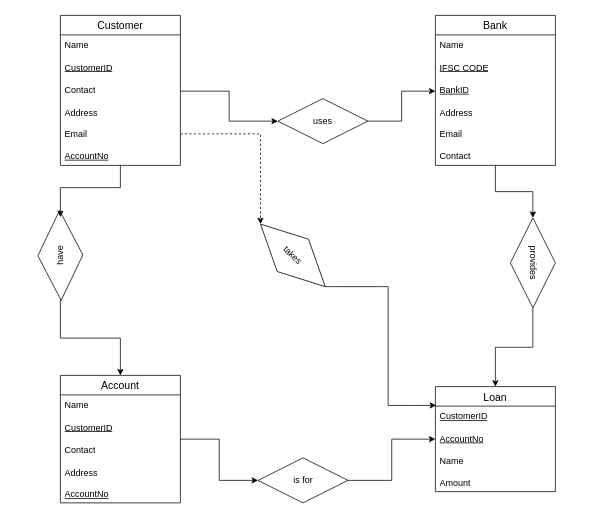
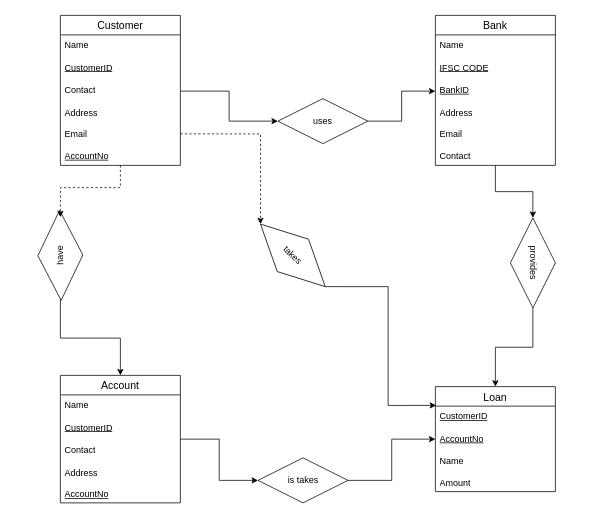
  <mxCell id="0" />
  <mxCell id="1" parent="0" />
  <mxCell id="2" style="edgeStyle=orthogonalEdgeStyle;rounded=0;orthogonalLoop=1;jettySize=auto;html=1;entryX=0;entryY=0.5;entryDx=0;entryDy=0;" parent="1" source="3" target="33" edge="1"><mxGeometry relative="1" as="geometry" /></mxCell>
  <mxCell id="3" value="Bank" style="swimlane;fontStyle=0;childLayout=stackLayout;horizontal=1;startSize=26;horizontalStack=0;resizeParent=1;resizeParentMax=0;resizeLast=0;collapsible=1;marginBottom=0;align=center;fontSize=14;" parent="1" vertex="1"><mxGeometry x="580" y="20" width="160" height="200" as="geometry"><mxRectangle x="590" y="40" width="70" height="30" as="alternateBounds" /></mxGeometry></mxCell>
  <mxCell id="4" value="Name" style="text;strokeColor=none;fillColor=none;spacingLeft=4;spacingRight=4;overflow=hidden;rotatable=0;points=[[0,0.5],[1,0.5]];portConstraint=eastwest;fontSize=12;whiteSpace=wrap;html=1;" parent="3" vertex="1"><mxGeometry y="26" width="160" height="30" as="geometry" /></mxCell>
  <mxCell id="5" value="&lt;u&gt;IFSC CODE&lt;/u&gt;" style="text;strokeColor=none;fillColor=none;spacingLeft=4;spacingRight=4;overflow=hidden;rotatable=0;points=[[0,0.5],[1,0.5]];portConstraint=eastwest;fontSize=12;whiteSpace=wrap;html=1;" parent="3" vertex="1"><mxGeometry y="56" width="160" height="30" as="geometry" /></mxCell>
  <mxCell id="6" value="&lt;u&gt;BankID&lt;/u&gt;" style="text;strokeColor=none;fillColor=none;spacingLeft=4;spacingRight=4;overflow=hidden;rotatable=0;points=[[0,0.5],[1,0.5]];portConstraint=eastwest;fontSize=12;whiteSpace=wrap;html=1;" parent="3" vertex="1"><mxGeometry y="86" width="160" height="30" as="geometry" /></mxCell>
  <mxCell id="7" value="&lt;div&gt;Address&lt;/div&gt;&lt;div&gt;&lt;br&gt;&lt;/div&gt;&lt;div&gt;Email&lt;/div&gt;&lt;div&gt;&lt;br&gt;&lt;/div&gt;&lt;div&gt;Contact&lt;/div&gt;&lt;div&gt;&lt;br&gt;&lt;/div&gt;" style="text;strokeColor=none;fillColor=none;spacingLeft=4;spacingRight=4;overflow=hidden;rotatable=0;points=[[0,0.5],[1,0.5]];portConstraint=eastwest;fontSize=12;whiteSpace=wrap;html=1;" parent="3" vertex="1"><mxGeometry y="116" width="160" height="84" as="geometry" /></mxCell>
  <mxCell id="8" style="edgeStyle=orthogonalEdgeStyle;rounded=0;orthogonalLoop=1;jettySize=auto;html=1;exitX=1;exitY=0.5;exitDx=0;exitDy=0;" parent="3" source="5" target="5" edge="1"><mxGeometry relative="1" as="geometry" /></mxCell>
  <mxCell id="9" value="Customer" style="swimlane;fontStyle=0;childLayout=stackLayout;horizontal=1;startSize=26;horizontalStack=0;resizeParent=1;resizeParentMax=0;resizeLast=0;collapsible=1;marginBottom=0;align=center;fontSize=14;" parent="1" vertex="1"><mxGeometry x="80" y="20" width="160" height="200" as="geometry" /></mxCell>
  <mxCell id="10" value="Name" style="text;strokeColor=none;fillColor=none;spacingLeft=4;spacingRight=4;overflow=hidden;rotatable=0;points=[[0,0.5],[1,0.5]];portConstraint=eastwest;fontSize=12;whiteSpace=wrap;html=1;" parent="9" vertex="1"><mxGeometry y="26" width="160" height="30" as="geometry" /></mxCell>
  <mxCell id="11" value="&lt;u&gt;CustomerID&lt;/u&gt;" style="text;strokeColor=none;fillColor=none;spacingLeft=4;spacingRight=4;overflow=hidden;rotatable=0;points=[[0,0.5],[1,0.5]];portConstraint=eastwest;fontSize=12;whiteSpace=wrap;html=1;" parent="9" vertex="1"><mxGeometry y="56" width="160" height="30" as="geometry" /></mxCell>
  <mxCell id="12" value="Contact" style="text;strokeColor=none;fillColor=none;spacingLeft=4;spacingRight=4;overflow=hidden;rotatable=0;points=[[0,0.5],[1,0.5]];portConstraint=eastwest;fontSize=12;whiteSpace=wrap;html=1;" parent="9" vertex="1"><mxGeometry y="86" width="160" height="30" as="geometry" /></mxCell>
  <mxCell id="13" value="&lt;div&gt;Address&lt;/div&gt;&lt;div&gt;&lt;br&gt;&lt;/div&gt;&lt;div&gt;Email&lt;/div&gt;&lt;div&gt;&lt;br&gt;&lt;/div&gt;&lt;div&gt;&lt;u&gt;AccountNo&lt;/u&gt;&lt;/div&gt;&lt;div&gt;&lt;br&gt;&lt;/div&gt;" style="text;strokeColor=none;fillColor=none;spacingLeft=4;spacingRight=4;overflow=hidden;rotatable=0;points=[[0,0.5],[1,0.5]];portConstraint=eastwest;fontSize=12;whiteSpace=wrap;html=1;" parent="9" vertex="1"><mxGeometry y="116" width="160" height="84" as="geometry" /></mxCell>
  <mxCell id="14" value="" style="edgeStyle=orthogonalEdgeStyle;rounded=0;orthogonalLoop=1;jettySize=auto;html=1;entryX=0;entryY=0.5;entryDx=0;entryDy=0;" parent="1" source="15" target="6" edge="1"><mxGeometry relative="1" as="geometry" /></mxCell>
  <mxCell id="15" value="uses" style="shape=rhombus;perimeter=rhombusPerimeter;whiteSpace=wrap;html=1;align=center;" parent="1" vertex="1"><mxGeometry x="370" y="131" width="120" height="60" as="geometry" /></mxCell>
  <mxCell id="16" style="edgeStyle=orthogonalEdgeStyle;rounded=0;orthogonalLoop=1;jettySize=auto;html=1;exitX=1;exitY=0.5;exitDx=0;exitDy=0;entryX=0;entryY=0.5;entryDx=0;entryDy=0;" parent="1" source="12" target="15" edge="1"><mxGeometry relative="1" as="geometry" /></mxCell>
  <mxCell id="17" style="edgeStyle=orthogonalEdgeStyle;rounded=0;orthogonalLoop=1;jettySize=auto;html=1;" parent="1" source="18" target="31" edge="1"><mxGeometry relative="1" as="geometry" /></mxCell>
  <mxCell id="18" value="Account" style="swimlane;fontStyle=0;childLayout=stackLayout;horizontal=1;startSize=26;horizontalStack=0;resizeParent=1;resizeParentMax=0;resizeLast=0;collapsible=1;marginBottom=0;align=center;fontSize=14;" parent="1" vertex="1"><mxGeometry x="80" y="500" width="160" height="170" as="geometry" /></mxCell>
  <mxCell id="19" value="Name" style="text;strokeColor=none;fillColor=none;spacingLeft=4;spacingRight=4;overflow=hidden;rotatable=0;points=[[0,0.5],[1,0.5]];portConstraint=eastwest;fontSize=12;whiteSpace=wrap;html=1;" parent="18" vertex="1"><mxGeometry y="26" width="160" height="30" as="geometry" /></mxCell>
  <mxCell id="20" value="&lt;u&gt;CustomerID&lt;/u&gt;" style="text;strokeColor=none;fillColor=none;spacingLeft=4;spacingRight=4;overflow=hidden;rotatable=0;points=[[0,0.5],[1,0.5]];portConstraint=eastwest;fontSize=12;whiteSpace=wrap;html=1;" parent="18" vertex="1"><mxGeometry y="56" width="160" height="30" as="geometry" /></mxCell>
  <mxCell id="21" value="Contact" style="text;strokeColor=none;fillColor=none;spacingLeft=4;spacingRight=4;overflow=hidden;rotatable=0;points=[[0,0.5],[1,0.5]];portConstraint=eastwest;fontSize=12;whiteSpace=wrap;html=1;" parent="18" vertex="1"><mxGeometry y="86" width="160" height="30" as="geometry" /></mxCell>
  <mxCell id="22" value="&lt;div&gt;Address&lt;/div&gt;&lt;div&gt;&lt;br&gt;&lt;/div&gt;&lt;div&gt;&lt;u&gt;AccountNo&lt;/u&gt;&lt;/div&gt;&lt;div&gt;&lt;br&gt;&lt;/div&gt;" style="text;strokeColor=none;fillColor=none;spacingLeft=4;spacingRight=4;overflow=hidden;rotatable=0;points=[[0,0.5],[1,0.5]];portConstraint=eastwest;fontSize=12;whiteSpace=wrap;html=1;" parent="18" vertex="1"><mxGeometry y="116" width="160" height="54" as="geometry" /></mxCell>
  <mxCell id="23" style="edgeStyle=orthogonalEdgeStyle;rounded=0;orthogonalLoop=1;jettySize=auto;html=1;entryX=0.5;entryY=0;entryDx=0;entryDy=0;" parent="1" source="24" target="18" edge="1"><mxGeometry relative="1" as="geometry" /></mxCell>
  <mxCell id="24" value="have" style="shape=rhombus;perimeter=rhombusPerimeter;whiteSpace=wrap;html=1;align=center;rotation=-91;" parent="1" vertex="1"><mxGeometry x="20" y="310" width="120" height="60" as="geometry" /></mxCell>
- <mxCell id="25" style="edgeStyle=orthogonalEdgeStyle;rounded=0;orthogonalLoop=1;jettySize=auto;html=1;entryX=0.925;entryY=0.515;entryDx=0;entryDy=0;entryPerimeter=0;" parent="1" source="9" target="24" edge="1"><mxGeometry relative="1" as="geometry" /></mxCell>
+ <mxCell id="25" style="edgeStyle=orthogonalEdgeStyle;rounded=0;orthogonalLoop=1;jettySize=auto;html=1;entryX=0.925;entryY=0.515;entryDx=0;entryDy=0;entryPerimeter=0;dashed=1;" parent="1" source="9" target="24" edge="1"><mxGeometry relative="1" as="geometry" /></mxCell>
  <mxCell id="26" value="Loan" style="swimlane;fontStyle=0;childLayout=stackLayout;horizontal=1;startSize=26;horizontalStack=0;resizeParent=1;resizeParentMax=0;resizeLast=0;collapsible=1;marginBottom=0;align=center;fontSize=14;" parent="1" vertex="1"><mxGeometry x="580" y="515" width="160" height="140" as="geometry" /></mxCell>
  <mxCell id="27" value="&lt;u&gt;CustomerID&lt;/u&gt;" style="text;strokeColor=none;fillColor=none;spacingLeft=4;spacingRight=4;overflow=hidden;rotatable=0;points=[[0,0.5],[1,0.5]];portConstraint=eastwest;fontSize=12;whiteSpace=wrap;html=1;" parent="26" vertex="1"><mxGeometry y="26" width="160" height="30" as="geometry" /></mxCell>
  <mxCell id="28" value="&lt;u&gt;AccountNo&lt;/u&gt;" style="text;strokeColor=none;fillColor=none;spacingLeft=4;spacingRight=4;overflow=hidden;rotatable=0;points=[[0,0.5],[1,0.5]];portConstraint=eastwest;fontSize=12;whiteSpace=wrap;html=1;" parent="26" vertex="1"><mxGeometry y="56" width="160" height="30" as="geometry" /></mxCell>
  <mxCell id="29" value="Name&lt;div&gt;&lt;br&gt;&lt;/div&gt;&lt;div&gt;Amount&lt;/div&gt;&lt;div&gt;&lt;br&gt;&lt;/div&gt;&lt;div&gt;&lt;br&gt;&lt;/div&gt;" style="text;strokeColor=none;fillColor=none;spacingLeft=4;spacingRight=4;overflow=hidden;rotatable=0;points=[[0,0.5],[1,0.5]];portConstraint=eastwest;fontSize=12;whiteSpace=wrap;html=1;" parent="26" vertex="1"><mxGeometry y="86" width="160" height="54" as="geometry" /></mxCell>
  <mxCell id="30" style="edgeStyle=orthogonalEdgeStyle;rounded=0;orthogonalLoop=1;jettySize=auto;html=1;entryX=0;entryY=0.5;entryDx=0;entryDy=0;" parent="1" source="31" target="26" edge="1"><mxGeometry relative="1" as="geometry" /></mxCell>
- <mxCell id="31" value="is for" style="shape=rhombus;perimeter=rhombusPerimeter;whiteSpace=wrap;html=1;align=center;" parent="1" vertex="1"><mxGeometry x="343.5" y="610" width="120" height="60" as="geometry" /></mxCell>
+ <mxCell id="31" value="is takes" style="shape=rhombus;perimeter=rhombusPerimeter;whiteSpace=wrap;html=1;align=center;" parent="1" vertex="1"><mxGeometry x="343.5" y="610" width="120" height="60" as="geometry" /></mxCell>
  <mxCell id="32" style="edgeStyle=orthogonalEdgeStyle;rounded=0;orthogonalLoop=1;jettySize=auto;html=1;exitX=1;exitY=0.5;exitDx=0;exitDy=0;" parent="1" source="33" target="26" edge="1"><mxGeometry relative="1" as="geometry" /></mxCell>
  <mxCell id="33" value="provides" style="shape=rhombus;perimeter=rhombusPerimeter;whiteSpace=wrap;html=1;align=center;rotation=90;" parent="1" vertex="1"><mxGeometry x="650" y="320" width="120" height="60" as="geometry" /></mxCell>
  <mxCell id="34" value="takes" style="shape=rhombus;perimeter=rhombusPerimeter;whiteSpace=wrap;html=1;align=center;rotation=44;" vertex="1" parent="1"><mxGeometry x="330" y="310" width="120" height="60" as="geometry" /></mxCell>
  <mxCell id="35" style="edgeStyle=orthogonalEdgeStyle;rounded=0;orthogonalLoop=1;jettySize=auto;html=1;exitX=1;exitY=0.5;exitDx=0;exitDy=0;entryX=0.006;entryY=0.179;entryDx=0;entryDy=0;entryPerimeter=0;" edge="1" parent="1" source="34" target="26"><mxGeometry relative="1" as="geometry" /></mxCell>
  <mxCell id="36" style="edgeStyle=orthogonalEdgeStyle;rounded=0;orthogonalLoop=1;jettySize=auto;html=1;exitX=1;exitY=0.5;exitDx=0;exitDy=0;entryX=0;entryY=0.5;entryDx=0;entryDy=0;dashed=1;" edge="1" parent="1" source="13" target="34"><mxGeometry relative="1" as="geometry" /></mxCell>
